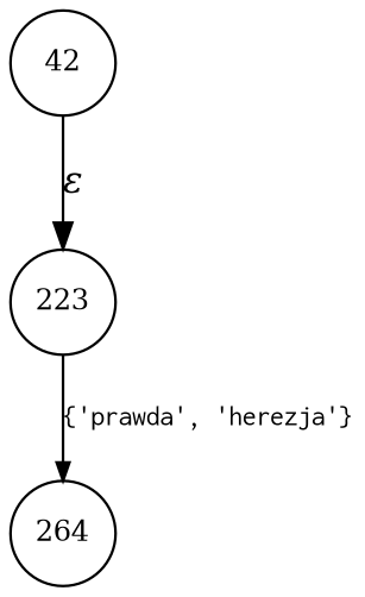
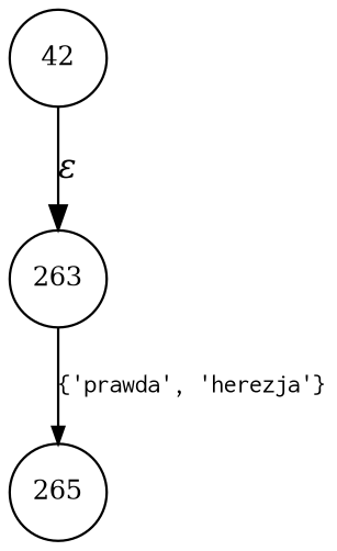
  digraph {
    rankdir=TB
    node [fixedsize=true fontsize=11 peripheries=1 shape=circle]
-   n1 [label=223 width=.55]
-   n2 [label=264 width=.55]
+   n1 [label=263 width=.55]
+   n2 [label=265 width=.55]
    n3 [label=42 width=.55]
    n1 -> n2 [arrowhead=normal arrowsize=.7 fontname=Courier fontsize=11 label="{'prawda', 'herezja'}"]
    n3 -> n1 [fontname="Times-Italic" label="&epsilon;"]
  }
